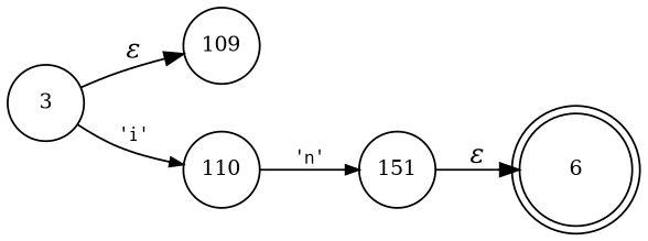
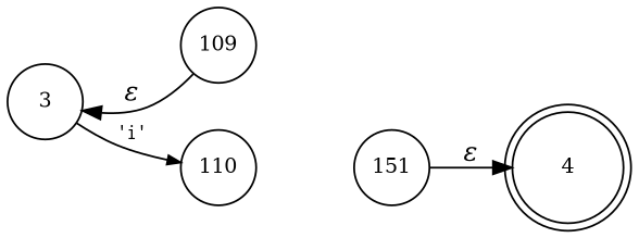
  digraph {
    rankdir=LR
    node [fixedsize=true fontsize=11 shape=circle peripheries=1]
    edge [fontname="Times-Italic"]
-   n1 [label=6 shape=doublecircle width=.6 peripheries=""]
+   n1 [label=4 shape=doublecircle width=.6 peripheries=""]
    n2 [label=3 width=.55]
    n3 [label=109 width=.55]
    n4 [label=110 width=.55]
    n5 [label=151 width=.55]
-   n2 -> n3 [label="&epsilon;"]
+   n3 -> n2 [label="&epsilon;"]
    n2 -> n4 [arrowhead=normal arrowsize=.7 fontname=Courier fontsize=11 label="'i'"]
-   n4 -> n5 [arrowhead=normal arrowsize=.7 fontname=Courier fontsize=11 label="'n'"]
    n5 -> n1 [label="&epsilon;"]
  }
